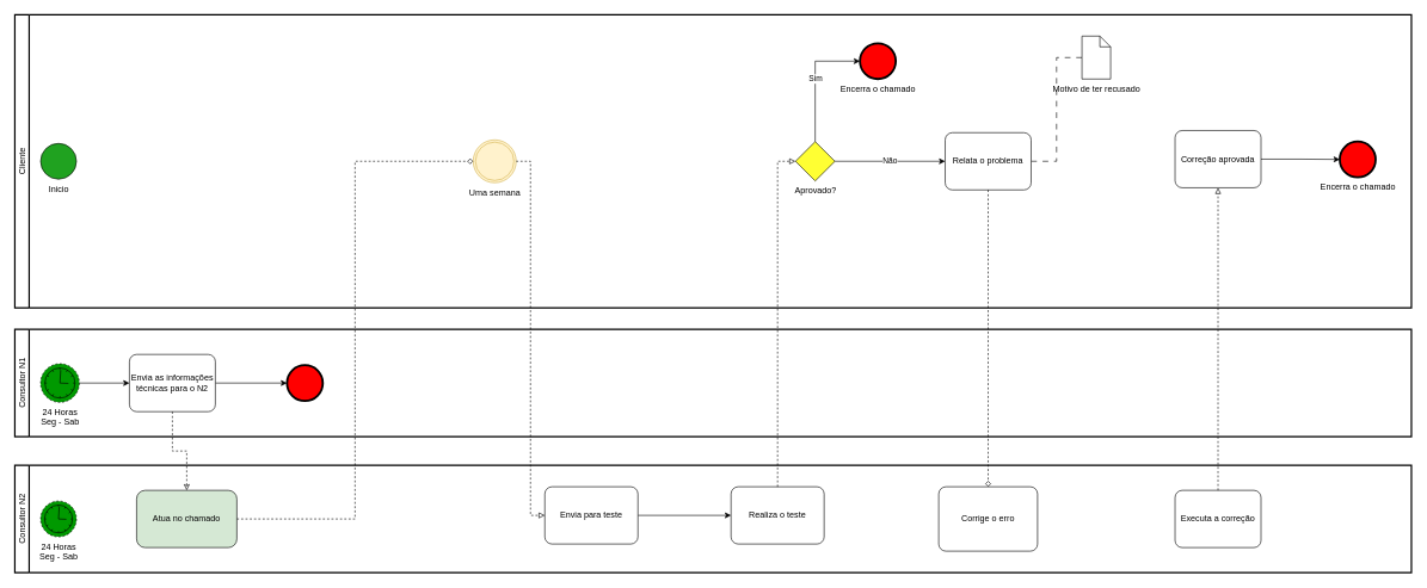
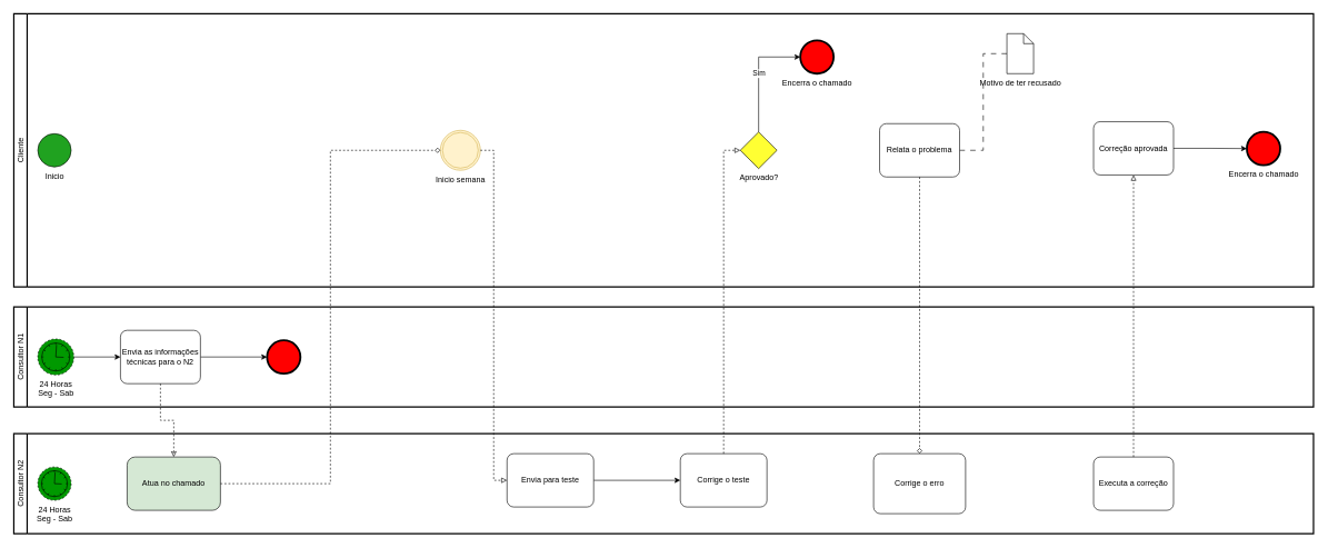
  <mxCell id="0" />
  <mxCell id="1" parent="0" />
  <mxCell id="2" value="Consultor N1" style="swimlane;html=1;startSize=20;fontStyle=0;collapsible=0;horizontal=0;swimlaneLine=1;swimlaneFillColor=#ffffff;strokeWidth=2;whiteSpace=wrap;" parent="1" vertex="1"><mxGeometry x="20" y="460" width="1950" height="150" as="geometry" /></mxCell>
  <mxCell id="3" style="edgeStyle=orthogonalEdgeStyle;rounded=0;orthogonalLoop=1;jettySize=auto;html=1;exitX=1;exitY=0.5;exitDx=0;exitDy=0;exitPerimeter=0;entryX=0;entryY=0.5;entryDx=0;entryDy=0;entryPerimeter=0;" edge="1" parent="2" source="4" target="6"><mxGeometry relative="1" as="geometry" /></mxCell>
  <mxCell id="4" value="24 Horas&lt;br&gt;Seg - Sab" style="points=[[0.145,0.145,0],[0.5,0,0],[0.855,0.145,0],[1,0.5,0],[0.855,0.855,0],[0.5,1,0],[0.145,0.855,0],[0,0.5,0]];shape=mxgraph.bpmn.event;html=1;verticalLabelPosition=bottom;labelBackgroundColor=#ffffff;verticalAlign=top;align=center;perimeter=ellipsePerimeter;outlineConnect=0;aspect=fixed;outline=eventNonint;symbol=timer;fillColor=#009900;strokeColor=#000000;" parent="2" vertex="1"><mxGeometry x="36" y="48" width="54" height="54" as="geometry" /></mxCell>
  <mxCell id="5" style="edgeStyle=orthogonalEdgeStyle;rounded=0;orthogonalLoop=1;jettySize=auto;html=1;exitX=1;exitY=0.5;exitDx=0;exitDy=0;exitPerimeter=0;entryX=0;entryY=0.5;entryDx=0;entryDy=0;entryPerimeter=0;" edge="1" parent="2" source="6" target="7"><mxGeometry relative="1" as="geometry" /></mxCell>
  <mxCell id="6" value="Envia as informações técnicas para o N2" style="points=[[0.25,0,0],[0.5,0,0],[0.75,0,0],[1,0.25,0],[1,0.5,0],[1,0.75,0],[0.75,1,0],[0.5,1,0],[0.25,1,0],[0,0.75,0],[0,0.5,0],[0,0.25,0]];shape=mxgraph.bpmn.task;whiteSpace=wrap;rectStyle=rounded;size=10;html=1;container=1;expand=0;collapsible=0;taskMarker=abstract;" parent="2" vertex="1"><mxGeometry x="160" y="35" width="120" height="80" as="geometry" /></mxCell>
  <mxCell id="7" value="" style="points=[[0.145,0.145,0],[0.5,0,0],[0.855,0.145,0],[1,0.5,0],[0.855,0.855,0],[0.5,1,0],[0.145,0.855,0],[0,0.5,0]];shape=mxgraph.bpmn.event;html=1;verticalLabelPosition=bottom;labelBackgroundColor=#ffffff;verticalAlign=top;align=center;perimeter=ellipsePerimeter;outlineConnect=0;aspect=fixed;outline=end;symbol=terminate2;fillColor=#FF0000;" vertex="1" parent="2"><mxGeometry x="380" y="50" width="50" height="50" as="geometry" /></mxCell>
  <mxCell id="8" value="Cliente" style="swimlane;html=1;startSize=20;fontStyle=0;collapsible=0;horizontal=0;swimlaneLine=1;swimlaneFillColor=#ffffff;strokeWidth=2;whiteSpace=wrap;" parent="1" vertex="1"><mxGeometry x="20" y="20" width="1950" height="410" as="geometry" /></mxCell>
  <mxCell id="9" style="edgeStyle=orthogonalEdgeStyle;rounded=0;orthogonalLoop=1;jettySize=auto;html=1;exitX=1;exitY=0.5;exitDx=0;exitDy=0;exitPerimeter=0;" parent="8" source="10" edge="1"><mxGeometry relative="1" as="geometry"><mxPoint x="85.941" y="205.118" as="targetPoint" /></mxGeometry></mxCell>
  <mxCell id="10" value="Inicio" style="points=[[0.145,0.145,0],[0.5,0,0],[0.855,0.145,0],[1,0.5,0],[0.855,0.855,0],[0.5,1,0],[0.145,0.855,0],[0,0.5,0]];shape=mxgraph.bpmn.event;html=1;verticalLabelPosition=bottom;labelBackgroundColor=#ffffff;verticalAlign=top;align=center;perimeter=ellipsePerimeter;outlineConnect=0;aspect=fixed;outline=standard;symbol=general;fillColor=#20a220;" parent="8" vertex="1"><mxGeometry x="36" y="180" width="50" height="50" as="geometry" /></mxCell>
  <mxCell id="11" value="Sim" style="edgeStyle=orthogonalEdgeStyle;rounded=0;orthogonalLoop=1;jettySize=auto;html=1;exitX=0.5;exitY=0;exitDx=0;exitDy=0;exitPerimeter=0;entryX=0;entryY=0.5;entryDx=0;entryDy=0;entryPerimeter=0;" edge="1" parent="8" source="13" target="14"><mxGeometry relative="1" as="geometry" /></mxCell>
- <mxCell id="12" value="Não" style="edgeStyle=orthogonalEdgeStyle;rounded=0;orthogonalLoop=1;jettySize=auto;html=1;exitX=1;exitY=0.5;exitDx=0;exitDy=0;exitPerimeter=0;entryX=0;entryY=0.5;entryDx=0;entryDy=0;entryPerimeter=0;" edge="1" parent="8" source="13" target="16"><mxGeometry relative="1" as="geometry" /></mxCell>
  <mxCell id="13" value="Aprovado?" style="points=[[0.25,0.25,0],[0.5,0,0],[0.75,0.25,0],[1,0.5,0],[0.75,0.75,0],[0.5,1,0],[0.25,0.75,0],[0,0.5,0]];shape=mxgraph.bpmn.gateway2;html=1;verticalLabelPosition=bottom;labelBackgroundColor=#ffffff;verticalAlign=top;align=center;perimeter=rhombusPerimeter;outlineConnect=0;outline=none;symbol=none;fillColor=#FFFF33;" parent="8" vertex="1"><mxGeometry x="1090" y="177.57" width="55" height="54.86" as="geometry" /></mxCell>
  <mxCell id="14" value="Encerra o chamado" style="points=[[0.145,0.145,0],[0.5,0,0],[0.855,0.145,0],[1,0.5,0],[0.855,0.855,0],[0.5,1,0],[0.145,0.855,0],[0,0.5,0]];shape=mxgraph.bpmn.event;html=1;verticalLabelPosition=bottom;labelBackgroundColor=#ffffff;verticalAlign=top;align=center;perimeter=ellipsePerimeter;outlineConnect=0;aspect=fixed;outline=end;symbol=terminate2;fillColor=#FF0000;" parent="8" vertex="1"><mxGeometry x="1180" y="40" width="50" height="50" as="geometry" /></mxCell>
  <mxCell id="15" style="edgeStyle=orthogonalEdgeStyle;rounded=0;orthogonalLoop=1;jettySize=auto;html=1;exitX=1;exitY=0.5;exitDx=0;exitDy=0;exitPerimeter=0;entryX=0;entryY=0.5;entryDx=0;entryDy=0;entryPerimeter=0;dashed=1;dashPattern=8 8;endArrow=none;endFill=0;" edge="1" parent="8" source="16" target="17"><mxGeometry relative="1" as="geometry" /></mxCell>
  <mxCell id="16" value="Relata o problema" style="points=[[0.25,0,0],[0.5,0,0],[0.75,0,0],[1,0.25,0],[1,0.5,0],[1,0.75,0],[0.75,1,0],[0.5,1,0],[0.25,1,0],[0,0.75,0],[0,0.5,0],[0,0.25,0]];shape=mxgraph.bpmn.task;whiteSpace=wrap;rectStyle=rounded;size=10;html=1;container=1;expand=0;collapsible=0;taskMarker=abstract;" parent="8" vertex="1"><mxGeometry x="1299" y="165" width="120" height="80" as="geometry" /></mxCell>
  <mxCell id="17" value="Motivo de ter recusado&lt;br&gt;" style="shape=mxgraph.bpmn.data;labelPosition=center;verticalLabelPosition=bottom;align=center;verticalAlign=top;size=15;html=1;" parent="8" vertex="1"><mxGeometry x="1490" y="30" width="40" height="60" as="geometry" /></mxCell>
- <mxCell id="18" value="Uma semana" style="points=[[0.145,0.145,0],[0.5,0,0],[0.855,0.145,0],[1,0.5,0],[0.855,0.855,0],[0.5,1,0],[0.145,0.855,0],[0,0.5,0]];shape=mxgraph.bpmn.event;html=1;verticalLabelPosition=bottom;labelBackgroundColor=#ffffff;verticalAlign=top;align=center;perimeter=ellipsePerimeter;outlineConnect=0;aspect=fixed;outline=throwing;symbol=general;fillColor=#fff2cc;strokeColor=#d6b656;" parent="8" vertex="1"><mxGeometry x="640" y="175" width="60" height="60" as="geometry" /></mxCell>
+ <mxCell id="18" value="Inicio semana" style="points=[[0.145,0.145,0],[0.5,0,0],[0.855,0.145,0],[1,0.5,0],[0.855,0.855,0],[0.5,1,0],[0.145,0.855,0],[0,0.5,0]];shape=mxgraph.bpmn.event;html=1;verticalLabelPosition=bottom;labelBackgroundColor=#ffffff;verticalAlign=top;align=center;perimeter=ellipsePerimeter;outlineConnect=0;aspect=fixed;outline=throwing;symbol=general;fillColor=#fff2cc;strokeColor=#d6b656;" parent="8" vertex="1"><mxGeometry x="640" y="175" width="60" height="60" as="geometry" /></mxCell>
  <mxCell id="19" style="edgeStyle=orthogonalEdgeStyle;rounded=0;orthogonalLoop=1;jettySize=auto;html=1;exitX=1;exitY=0.5;exitDx=0;exitDy=0;exitPerimeter=0;" edge="1" parent="8" source="20" target="21"><mxGeometry relative="1" as="geometry" /></mxCell>
  <mxCell id="20" value="Correção aprovada" style="points=[[0.25,0,0],[0.5,0,0],[0.75,0,0],[1,0.25,0],[1,0.5,0],[1,0.75,0],[0.75,1,0],[0.5,1,0],[0.25,1,0],[0,0.75,0],[0,0.5,0],[0,0.25,0]];shape=mxgraph.bpmn.task;whiteSpace=wrap;rectStyle=rounded;size=10;html=1;container=1;expand=0;collapsible=0;taskMarker=abstract;" vertex="1" parent="8"><mxGeometry x="1620" y="162" width="120" height="80" as="geometry" /></mxCell>
  <mxCell id="21" value="Encerra o chamado" style="points=[[0.145,0.145,0],[0.5,0,0],[0.855,0.145,0],[1,0.5,0],[0.855,0.855,0],[0.5,1,0],[0.145,0.855,0],[0,0.5,0]];shape=mxgraph.bpmn.event;html=1;verticalLabelPosition=bottom;labelBackgroundColor=#ffffff;verticalAlign=top;align=center;perimeter=ellipsePerimeter;outlineConnect=0;aspect=fixed;outline=end;symbol=terminate2;fillColor=#FF0000;" vertex="1" parent="8"><mxGeometry x="1850" y="177.43" width="50" height="50" as="geometry" /></mxCell>
  <mxCell id="22" value="Consultor N2" style="swimlane;html=1;startSize=20;fontStyle=0;collapsible=0;horizontal=0;swimlaneLine=1;swimlaneFillColor=#ffffff;strokeWidth=2;whiteSpace=wrap;strokeColor=#000000;" parent="1" vertex="1"><mxGeometry x="20" y="650" width="1950" height="150" as="geometry" /></mxCell>
  <mxCell id="23" value="24 Horas&lt;br&gt;Seg - Sab" style="points=[[0.145,0.145,0],[0.5,0,0],[0.855,0.145,0],[1,0.5,0],[0.855,0.855,0],[0.5,1,0],[0.145,0.855,0],[0,0.5,0]];shape=mxgraph.bpmn.event;html=1;verticalLabelPosition=bottom;labelBackgroundColor=#ffffff;verticalAlign=top;align=center;perimeter=ellipsePerimeter;outlineConnect=0;aspect=fixed;outline=eventNonint;symbol=timer;fillColor=#009900;" parent="22" vertex="1"><mxGeometry x="36" y="50" width="50" height="50" as="geometry" /></mxCell>
  <mxCell id="24" value="Atua no chamado" style="rounded=1;whiteSpace=wrap;html=1;fillColor=#d5e8d4;" parent="22" vertex="1"><mxGeometry x="170" y="35" width="140" height="80" as="geometry" /></mxCell>
  <mxCell id="25" style="edgeStyle=orthogonalEdgeStyle;rounded=0;orthogonalLoop=1;jettySize=auto;html=1;exitX=1;exitY=0.5;exitDx=0;exitDy=0;exitPerimeter=0;entryX=0;entryY=0.5;entryDx=0;entryDy=0;entryPerimeter=0;" edge="1" parent="22" source="26" target="28"><mxGeometry relative="1" as="geometry" /></mxCell>
  <mxCell id="26" value="Envia para teste" style="points=[[0.25,0,0],[0.5,0,0],[0.75,0,0],[1,0.25,0],[1,0.5,0],[1,0.75,0],[0.75,1,0],[0.5,1,0],[0.25,1,0],[0,0.75,0],[0,0.5,0],[0,0.25,0]];shape=mxgraph.bpmn.task;whiteSpace=wrap;rectStyle=rounded;size=10;html=1;container=1;expand=0;collapsible=0;taskMarker=abstract;" parent="22" vertex="1"><mxGeometry x="740" y="30" width="130" height="80" as="geometry" /></mxCell>
  <mxCell id="27" value="Corrige o erro" style="points=[[0.25,0,0],[0.5,0,0],[0.75,0,0],[1,0.25,0],[1,0.5,0],[1,0.75,0],[0.75,1,0],[0.5,1,0],[0.25,1,0],[0,0.75,0],[0,0.5,0],[0,0.25,0]];shape=mxgraph.bpmn.task;whiteSpace=wrap;rectStyle=rounded;size=10;html=1;container=1;expand=0;collapsible=0;taskMarker=abstract;" parent="22" vertex="1"><mxGeometry x="1290" y="30" width="138" height="90" as="geometry" /></mxCell>
- <mxCell id="28" value="Realiza o teste" style="points=[[0.25,0,0],[0.5,0,0],[0.75,0,0],[1,0.25,0],[1,0.5,0],[1,0.75,0],[0.75,1,0],[0.5,1,0],[0.25,1,0],[0,0.75,0],[0,0.5,0],[0,0.25,0]];shape=mxgraph.bpmn.task;whiteSpace=wrap;rectStyle=rounded;size=10;html=1;container=1;expand=0;collapsible=0;taskMarker=abstract;" parent="22" vertex="1"><mxGeometry x="1000" y="30" width="130" height="80" as="geometry" /></mxCell>
+ <mxCell id="28" value="Corrige o teste" style="points=[[0.25,0,0],[0.5,0,0],[0.75,0,0],[1,0.25,0],[1,0.5,0],[1,0.75,0],[0.75,1,0],[0.5,1,0],[0.25,1,0],[0,0.75,0],[0,0.5,0],[0,0.25,0]];shape=mxgraph.bpmn.task;whiteSpace=wrap;rectStyle=rounded;size=10;html=1;container=1;expand=0;collapsible=0;taskMarker=abstract;" parent="22" vertex="1"><mxGeometry x="1000" y="30" width="130" height="80" as="geometry" /></mxCell>
  <mxCell id="29" value="Executa a correção" style="points=[[0.25,0,0],[0.5,0,0],[0.75,0,0],[1,0.25,0],[1,0.5,0],[1,0.75,0],[0.75,1,0],[0.5,1,0],[0.25,1,0],[0,0.75,0],[0,0.5,0],[0,0.25,0]];shape=mxgraph.bpmn.task;whiteSpace=wrap;rectStyle=rounded;size=10;html=1;container=1;expand=0;collapsible=0;taskMarker=abstract;" parent="22" vertex="1"><mxGeometry x="1619.997" y="35" width="120" height="80" as="geometry" /></mxCell>
  <mxCell id="30" style="edgeStyle=orthogonalEdgeStyle;rounded=0;orthogonalLoop=1;jettySize=auto;html=1;exitX=0.5;exitY=1;exitDx=0;exitDy=0;exitPerimeter=0;entryX=0.5;entryY=0;entryDx=0;entryDy=0;dashed=1;endArrow=classic;endFill=0;" parent="1" source="6" target="24" edge="1"><mxGeometry relative="1" as="geometry" /></mxCell>
  <mxCell id="31" style="edgeStyle=orthogonalEdgeStyle;rounded=0;orthogonalLoop=1;jettySize=auto;html=1;exitX=1;exitY=0.5;exitDx=0;exitDy=0;entryX=0;entryY=0.5;entryDx=0;entryDy=0;entryPerimeter=0;endArrow=diamond;endFill=0;dashed=1;" edge="1" parent="1" source="24" target="18"><mxGeometry relative="1" as="geometry" /></mxCell>
  <mxCell id="32" style="edgeStyle=orthogonalEdgeStyle;rounded=0;orthogonalLoop=1;jettySize=auto;html=1;exitX=1;exitY=0.5;exitDx=0;exitDy=0;exitPerimeter=0;entryX=0;entryY=0.5;entryDx=0;entryDy=0;entryPerimeter=0;dashed=1;endArrow=block;endFill=0;" edge="1" parent="1" source="18" target="26"><mxGeometry relative="1" as="geometry" /></mxCell>
  <mxCell id="33" style="edgeStyle=orthogonalEdgeStyle;rounded=0;orthogonalLoop=1;jettySize=auto;html=1;exitX=0.5;exitY=1;exitDx=0;exitDy=0;exitPerimeter=0;entryX=0.5;entryY=0;entryDx=0;entryDy=0;entryPerimeter=0;endArrow=diamond;endFill=0;dashed=1;" edge="1" parent="1" source="16" target="27"><mxGeometry relative="1" as="geometry" /></mxCell>
  <mxCell id="34" style="edgeStyle=orthogonalEdgeStyle;rounded=0;orthogonalLoop=1;jettySize=auto;html=1;exitX=0.5;exitY=0;exitDx=0;exitDy=0;exitPerimeter=0;entryX=0;entryY=0.5;entryDx=0;entryDy=0;entryPerimeter=0;endArrow=block;endFill=0;dashed=1;" edge="1" parent="1" source="28" target="13"><mxGeometry relative="1" as="geometry" /></mxCell>
  <mxCell id="35" style="edgeStyle=orthogonalEdgeStyle;rounded=0;orthogonalLoop=1;jettySize=auto;html=1;exitX=0.5;exitY=0;exitDx=0;exitDy=0;exitPerimeter=0;entryX=0.5;entryY=1;entryDx=0;entryDy=0;entryPerimeter=0;endArrow=block;endFill=0;dashed=1;" edge="1" parent="1" source="29" target="20"><mxGeometry relative="1" as="geometry" /></mxCell>
